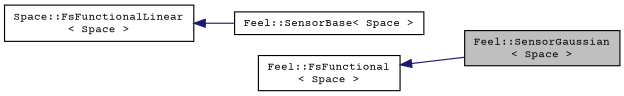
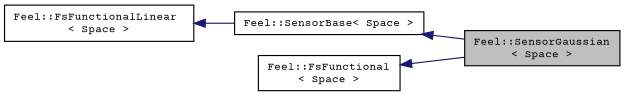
  digraph {
    fontname="Courier Prime"
    rankdir=LR
    node [color=black fillcolor=white fontname="Courier Prime" fontsize=10 shape=record style=filled]
    edge [color=midnightblue dir=back fontname="Courier Prime" fontsize=10 labelfontname=Helvetica labelfontsize=10 style=solid]
    n1 [fillcolor=grey75 fontcolor=black height=0.2 label="Feel::SensorGaussian\l\< Space \>" width=0.4]
    n2 [height=0.2 label="Feel::SensorBase\< Space \>" width=0.4]
-   n3 [height=0.2 label="Space::FsFunctionalLinear\l\< Space \>" width=0.4]
+   n3 [height=0.2 label="Feel::FsFunctionalLinear\l\< Space \>" width=0.4]
    n4 [height=0.2 label="Feel::FsFunctional\l\< Space \>" width=0.4]
+   n2 -> n1
    n3 -> n2
    n4 -> n1
  }
